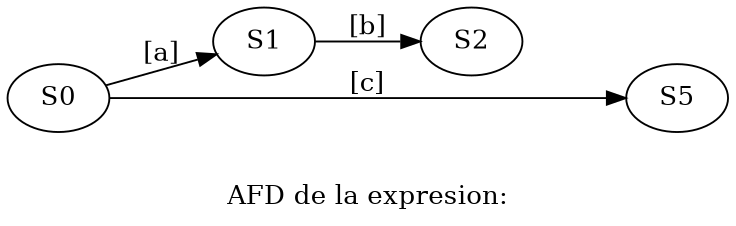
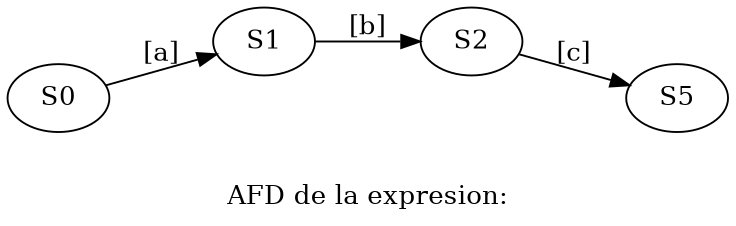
  digraph {
    label="AFD de la expresion:"
    rankdir=LR
    n1 [label=S0]
    n2 [label=S1]
    n3 [label=S2]
    n4 [label=S5]
    n1 -> n2 [label="[a]"]
    n2 -> n3 [label="[b]"]
-   n1 -> n4 [label="[c]"]
+   n3 -> n4 [label="[c]"]
  }
